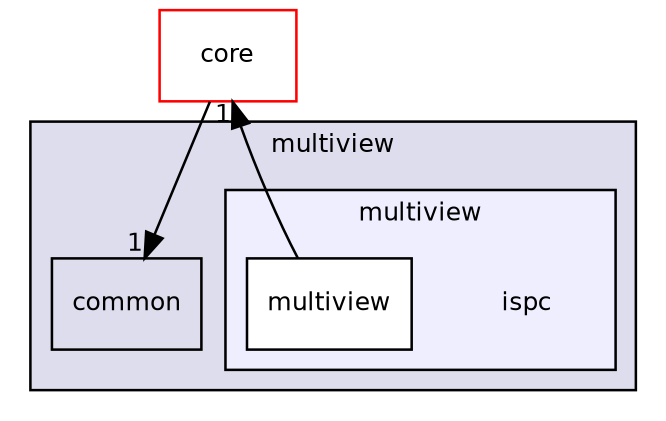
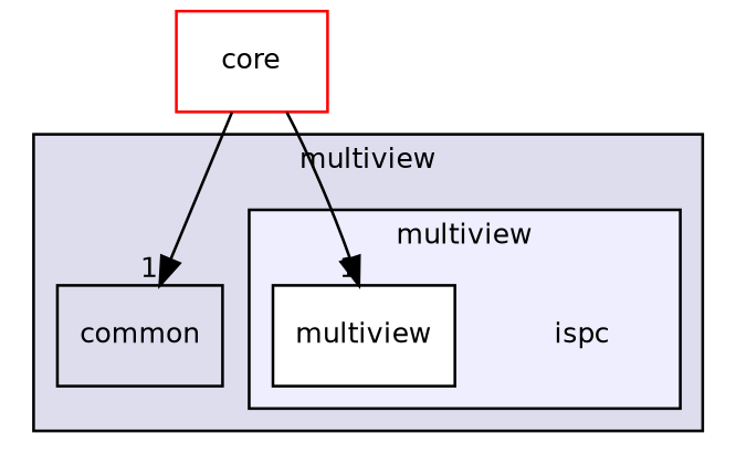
  digraph {
    compound=true
    node [fontname=Helvetica fontsize=10 shape=box]
    edge [headlabel=1 labeldistance=1.5 labelfontname=Helvetica labelfontsize=10]
    n1 [label=ispc shape=plaintext]
    n2 [fillcolor=white label=multiview style=filled]
    n3 [label=common]
    n4 [color=red fillcolor=white label=core style=filled]
    subgraph cluster_1 {
      bgcolor="#ddddee"
      fontname=Helvetica
      fontsize=10
      label=multiview
      pencolor=black
      n3
      subgraph cluster_2 {
        bgcolor="#eeeeff"
        fontname=Helvetica
        fontsize=10
        label=multiview
        pencolor=black
        n1
        n2
      }
    }
-   n2 -> n4
+   n4 -> n2
    n4 -> n3
  }
